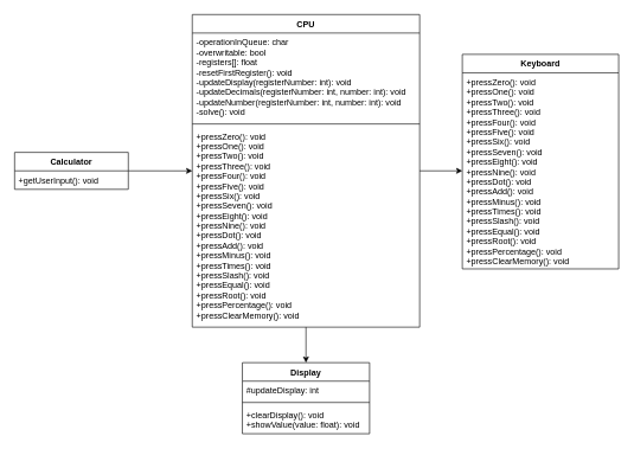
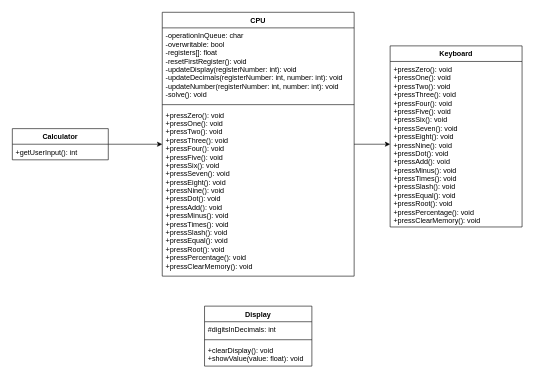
  <mxCell id="0" />
  <mxCell id="1" parent="0" />
  <mxCell id="2" value="Display" style="swimlane;fontStyle=1;align=center;verticalAlign=top;childLayout=stackLayout;horizontal=1;startSize=26;horizontalStack=0;resizeParent=1;resizeParentMax=0;resizeLast=0;collapsible=1;marginBottom=0;" vertex="1" parent="1"><mxGeometry x="340.5" y="510" width="179" height="100" as="geometry" /></mxCell>
- <mxCell id="3" value="#updateDisplay: int" style="text;strokeColor=none;fillColor=none;align=left;verticalAlign=top;spacingLeft=4;spacingRight=4;overflow=hidden;rotatable=0;points=[[0,0.5],[1,0.5]];portConstraint=eastwest;" vertex="1" parent="2"><mxGeometry y="26" width="179" height="26" as="geometry" /></mxCell>
+ <mxCell id="3" value="#digitsInDecimals: int" style="text;strokeColor=none;fillColor=none;align=left;verticalAlign=top;spacingLeft=4;spacingRight=4;overflow=hidden;rotatable=0;points=[[0,0.5],[1,0.5]];portConstraint=eastwest;" vertex="1" parent="2"><mxGeometry y="26" width="179" height="26" as="geometry" /></mxCell>
  <mxCell id="4" value="" style="line;strokeWidth=1;fillColor=none;align=left;verticalAlign=middle;spacingTop=-1;spacingLeft=3;spacingRight=3;rotatable=0;labelPosition=right;points=[];portConstraint=eastwest;" vertex="1" parent="2"><mxGeometry y="52" width="179" height="8" as="geometry" /></mxCell>
  <mxCell id="5" value="+clearDisplay(): void&#10;+showValue(value: float): void" style="text;strokeColor=none;fillColor=none;align=left;verticalAlign=top;spacingLeft=4;spacingRight=4;overflow=hidden;rotatable=0;points=[[0,0.5],[1,0.5]];portConstraint=eastwest;" vertex="1" parent="2"><mxGeometry y="60" width="179" height="40" as="geometry" /></mxCell>
  <mxCell id="6" value="Keyboard" style="swimlane;fontStyle=1;align=center;verticalAlign=top;childLayout=stackLayout;horizontal=1;startSize=26;horizontalStack=0;resizeParent=1;resizeParentMax=0;resizeLast=0;collapsible=1;marginBottom=0;" vertex="1" parent="1"><mxGeometry x="650" y="76" width="220" height="302" as="geometry" /></mxCell>
  <mxCell id="7" value="+pressZero(): void&#10;+pressOne(): void&#10;+pressTwo(): void&#10;+pressThree(): void&#10;+pressFour(): void&#10;+pressFive(): void&#10;+pressSix(): void&#10;+pressSeven(): void&#10;+pressEight(): void&#10;+pressNine(): void&#10;+pressDot(): void&#10;+pressAdd(): void&#10;+pressMinus(): void&#10;+pressTimes(): void&#10;+pressSlash(): void&#10;+pressEqual(): void&#10;+pressRoot(): void&#10;+pressPercentage(): void&#10;+pressClearMemory(): void" style="text;strokeColor=none;fillColor=none;align=left;verticalAlign=top;spacingLeft=4;spacingRight=4;overflow=hidden;rotatable=0;points=[[0,0.5],[1,0.5]];portConstraint=eastwest;" vertex="1" parent="6"><mxGeometry y="26" width="220" height="276" as="geometry" /></mxCell>
- <mxCell id="8" style="edgeStyle=orthogonalEdgeStyle;rounded=0;orthogonalLoop=1;jettySize=auto;html=1;exitX=0.5;exitY=1;exitDx=0;exitDy=0;entryX=0.5;entryY=0;entryDx=0;entryDy=0;" edge="1" parent="1" source="10" target="2"><mxGeometry relative="1" as="geometry" /></mxCell>
  <mxCell id="9" style="edgeStyle=orthogonalEdgeStyle;rounded=0;orthogonalLoop=1;jettySize=auto;html=1;exitX=1;exitY=0.5;exitDx=0;exitDy=0;entryX=0;entryY=0.5;entryDx=0;entryDy=0;" edge="1" parent="1" source="10" target="7"><mxGeometry relative="1" as="geometry" /></mxCell>
  <mxCell id="10" value="CPU" style="swimlane;fontStyle=1;align=center;verticalAlign=top;childLayout=stackLayout;horizontal=1;startSize=26;horizontalStack=0;resizeParent=1;resizeParentMax=0;resizeLast=0;collapsible=1;marginBottom=0;" vertex="1" parent="1"><mxGeometry x="270" y="20" width="320" height="440" as="geometry" /></mxCell>
  <mxCell id="11" value="-operationInQueue: char&#10;-overwritable: bool&#10;-registers[]: float&#10;-resetFirstRegister(): void&#10;-updateDisplay(registerNumber: int): void&#10;-updateDecimals(registerNumber: int, number: int): void&#10;-updateNumber(registerNumber: int, number: int): void&#10;-solve(): void&#10;&#10;&#10;" style="text;strokeColor=none;fillColor=none;align=left;verticalAlign=top;spacingLeft=4;spacingRight=4;overflow=hidden;rotatable=0;points=[[0,0.5],[1,0.5]];portConstraint=eastwest;" vertex="1" parent="10"><mxGeometry y="26" width="320" height="124" as="geometry" /></mxCell>
  <mxCell id="12" value="" style="line;strokeWidth=1;fillColor=none;align=left;verticalAlign=middle;spacingTop=-1;spacingLeft=3;spacingRight=3;rotatable=0;labelPosition=right;points=[];portConstraint=eastwest;" vertex="1" parent="10"><mxGeometry y="150" width="320" height="8" as="geometry" /></mxCell>
  <mxCell id="13" value="+pressZero(): void&#10;+pressOne(): void&#10;+pressTwo(): void&#10;+pressThree(): void&#10;+pressFour(): void&#10;+pressFive(): void&#10;+pressSix(): void&#10;+pressSeven(): void&#10;+pressEight(): void&#10;+pressNine(): void&#10;+pressDot(): void&#10;+pressAdd(): void&#10;+pressMinus(): void&#10;+pressTimes(): void&#10;+pressSlash(): void&#10;+pressEqual(): void&#10;+pressRoot(): void&#10;+pressPercentage(): void&#10;+pressClearMemory(): void" style="text;strokeColor=none;fillColor=none;align=left;verticalAlign=top;spacingLeft=4;spacingRight=4;overflow=hidden;rotatable=0;points=[[0,0.5],[1,0.5]];portConstraint=eastwest;" vertex="1" parent="10"><mxGeometry y="158" width="320" height="282" as="geometry" /></mxCell>
  <mxCell id="14" style="edgeStyle=orthogonalEdgeStyle;rounded=0;orthogonalLoop=1;jettySize=auto;html=1;exitX=1;exitY=0.5;exitDx=0;exitDy=0;entryX=0;entryY=0.22;entryDx=0;entryDy=0;entryPerimeter=0;" edge="1" parent="1" source="15" target="13"><mxGeometry relative="1" as="geometry" /></mxCell>
  <mxCell id="15" value="Calculator" style="swimlane;fontStyle=1;align=center;verticalAlign=top;childLayout=stackLayout;horizontal=1;startSize=26;horizontalStack=0;resizeParent=1;resizeParentMax=0;resizeLast=0;collapsible=1;marginBottom=0;" vertex="1" parent="1"><mxGeometry x="20" y="214" width="160" height="52" as="geometry" /></mxCell>
- <mxCell id="16" value="+getUserInput(): void" style="text;strokeColor=none;fillColor=none;align=left;verticalAlign=top;spacingLeft=4;spacingRight=4;overflow=hidden;rotatable=0;points=[[0,0.5],[1,0.5]];portConstraint=eastwest;" vertex="1" parent="15"><mxGeometry y="26" width="160" height="26" as="geometry" /></mxCell>
+ <mxCell id="16" value="+getUserInput(): int" style="text;strokeColor=none;fillColor=none;align=left;verticalAlign=top;spacingLeft=4;spacingRight=4;overflow=hidden;rotatable=0;points=[[0,0.5],[1,0.5]];portConstraint=eastwest;" vertex="1" parent="15"><mxGeometry y="26" width="160" height="26" as="geometry" /></mxCell>
